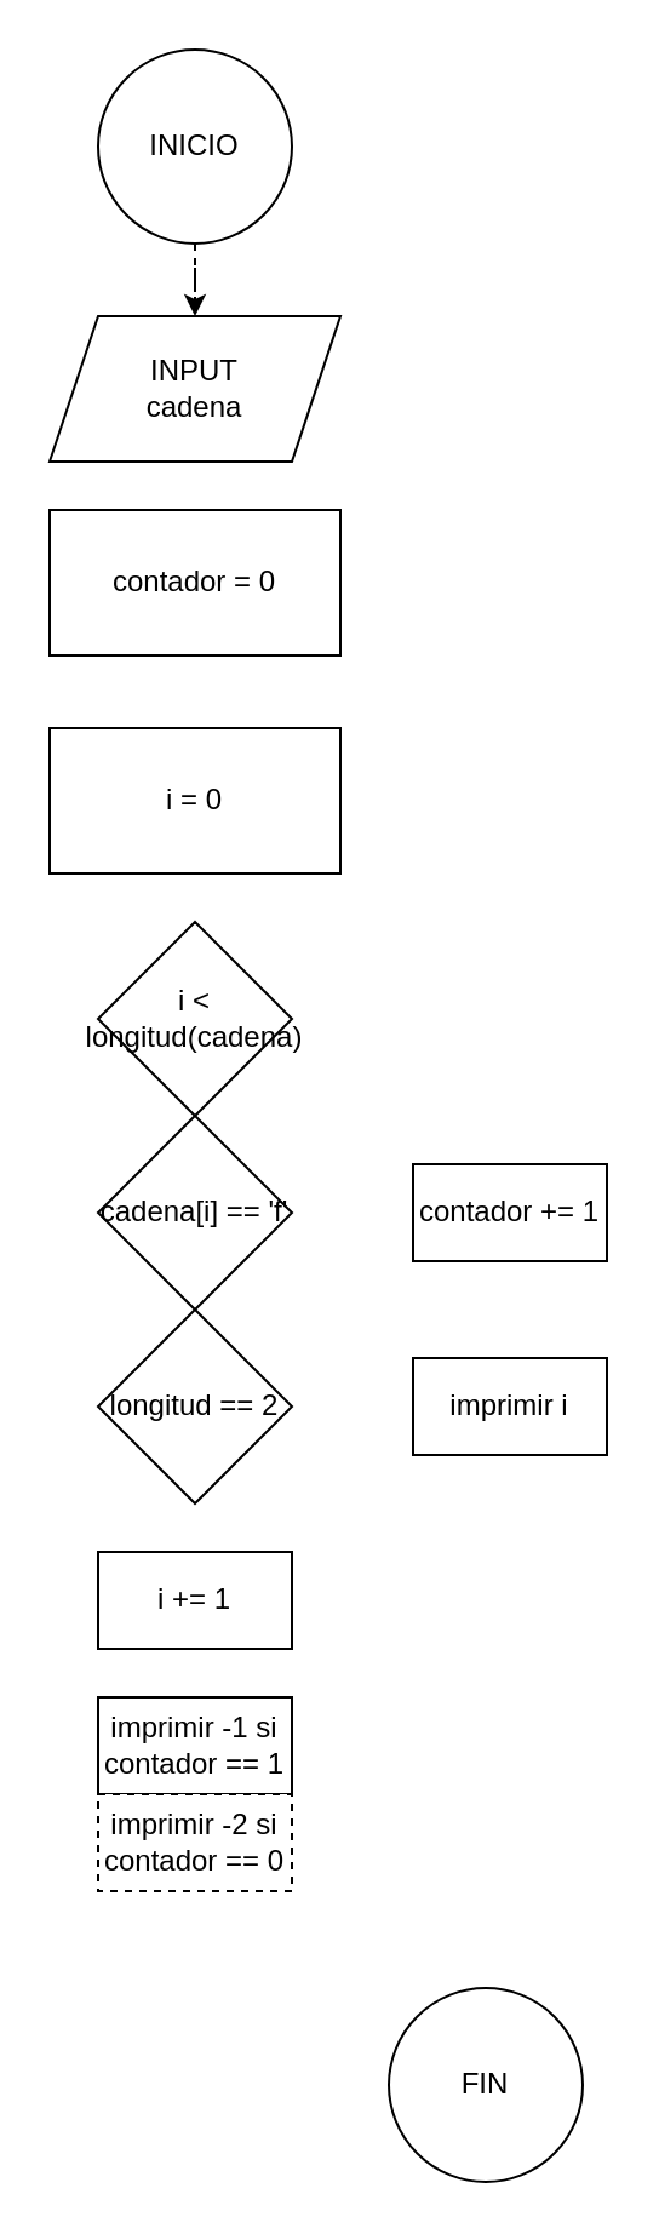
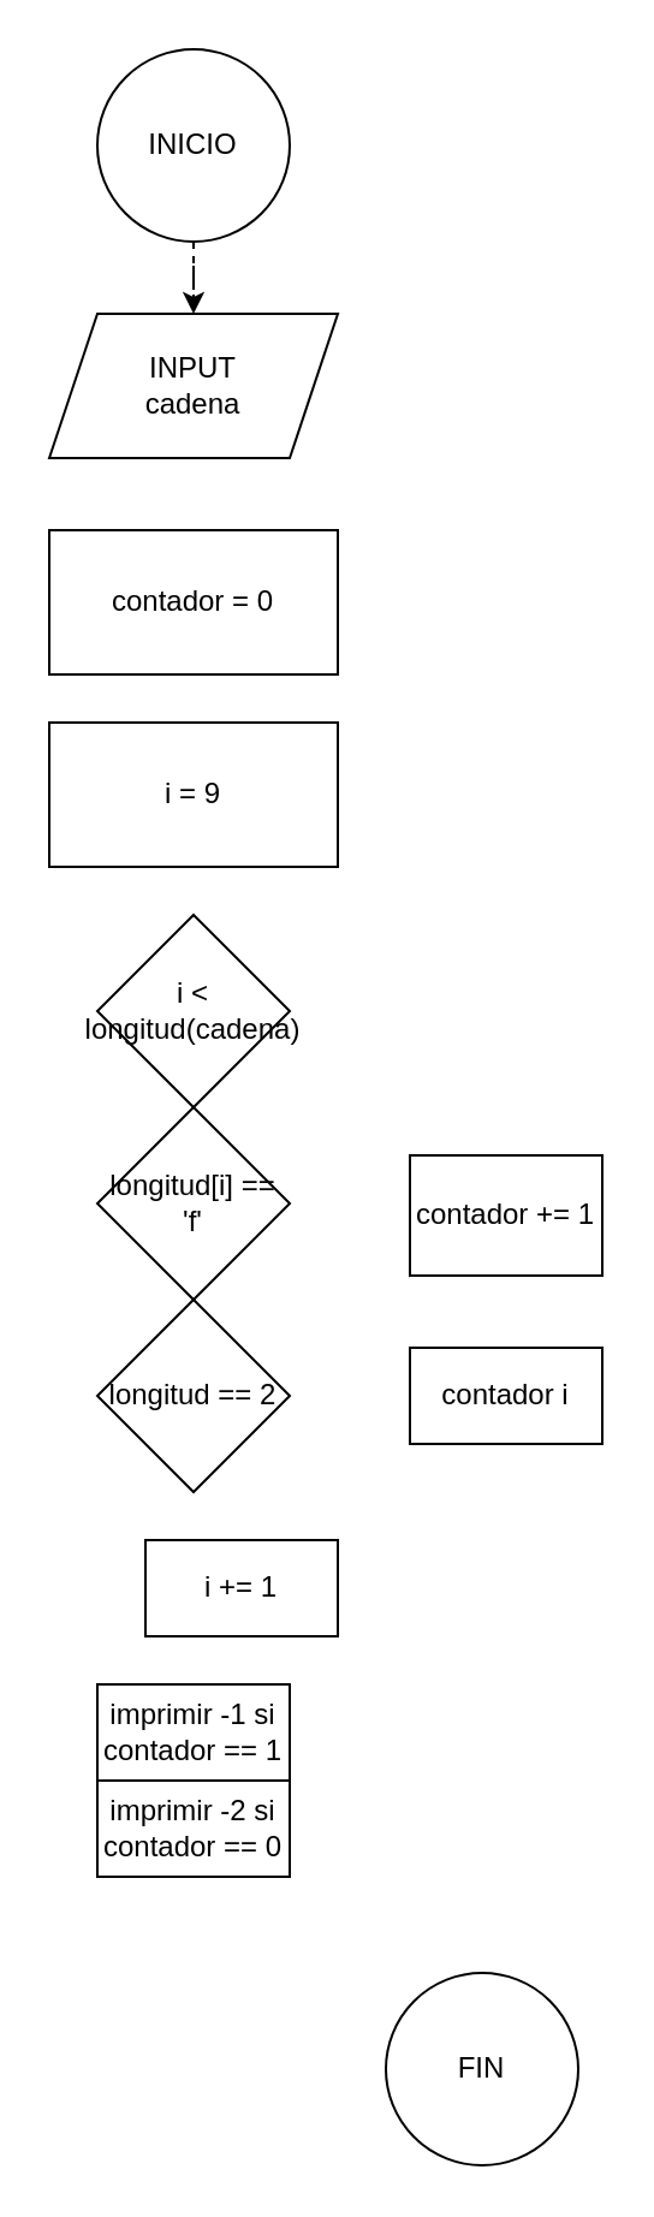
  <mxCell id="0" />
  <mxCell id="1" parent="0" />
  <mxCell id="2" value="" style="edgeStyle=orthogonalEdgeStyle;rounded=0;orthogonalLoop=1;jettySize=auto;html=1;dashed=1;" edge="1" parent="1" source="3" target="4"><mxGeometry relative="1" as="geometry" /></mxCell>
  <mxCell id="3" value="INICIO" style="ellipse;whiteSpace=wrap;html=1;" vertex="1" parent="1"><mxGeometry x="40" y="20" width="80" height="80" as="geometry" /></mxCell>
  <mxCell id="4" value="INPUT&lt;div&gt;cadena&lt;/div&gt;" style="shape=parallelogram;perimeter=parallelogramPerimeter;whiteSpace=wrap;html=1;fixedSize=1;" vertex="1" parent="1"><mxGeometry x="20" y="130" width="120" height="60" as="geometry" /></mxCell>
- <mxCell id="5" value="contador = 0" style="whiteSpace=wrap;html=1;" vertex="1" parent="1"><mxGeometry x="20" y="210" width="120" height="60" as="geometry" /></mxCell>
- <mxCell id="6" value="i = 0" style="whiteSpace=wrap;html=1;" vertex="1" parent="1"><mxGeometry x="20" y="300" width="120" height="60" as="geometry" /></mxCell>
+ <mxCell id="5" value="contador = 0" style="whiteSpace=wrap;html=1;" vertex="1" parent="1"><mxGeometry x="20" y="220" width="120" height="60" as="geometry" /></mxCell>
+ <mxCell id="6" value="i = 9" style="whiteSpace=wrap;html=1;" vertex="1" parent="1"><mxGeometry x="20" y="300" width="120" height="60" as="geometry" /></mxCell>
  <mxCell id="7" value="i &lt; longitud(cadena)" style="rhombus;whiteSpace=wrap;html=1;" vertex="1" parent="1"><mxGeometry x="40" y="380" width="80" height="80" as="geometry" /></mxCell>
- <mxCell id="8" value="cadena[i] == 'f'" style="rhombus;whiteSpace=wrap;html=1;" vertex="1" parent="1"><mxGeometry x="40" y="460" width="80" height="80" as="geometry" /></mxCell>
- <mxCell id="9" value="contador += 1" style="whiteSpace=wrap;html=1;" vertex="1" parent="1"><mxGeometry x="170" y="480" width="80" height="40" as="geometry" /></mxCell>
+ <mxCell id="8" value="longitud[i] == 'f'" style="rhombus;whiteSpace=wrap;html=1;" vertex="1" parent="1"><mxGeometry x="40" y="460" width="80" height="80" as="geometry" /></mxCell>
+ <mxCell id="9" value="contador += 1" style="whiteSpace=wrap;html=1;" vertex="1" parent="1"><mxGeometry x="170" y="480" width="80" height="50" as="geometry" /></mxCell>
  <mxCell id="10" value="longitud == 2" style="rhombus;whiteSpace=wrap;html=1;" vertex="1" parent="1"><mxGeometry x="40" y="540" width="80" height="80" as="geometry" /></mxCell>
- <mxCell id="11" value="imprimir i" style="whiteSpace=wrap;html=1;" vertex="1" parent="1"><mxGeometry x="170" y="560" width="80" height="40" as="geometry" /></mxCell>
- <mxCell id="12" value="i += 1" style="whiteSpace=wrap;html=1;" vertex="1" parent="1"><mxGeometry x="40" y="640" width="80" height="40" as="geometry" /></mxCell>
+ <mxCell id="11" value="contador i" style="whiteSpace=wrap;html=1;" vertex="1" parent="1"><mxGeometry x="170" y="560" width="80" height="40" as="geometry" /></mxCell>
+ <mxCell id="12" value="i += 1" style="whiteSpace=wrap;html=1;" vertex="1" parent="1"><mxGeometry x="60" y="640" width="80" height="40" as="geometry" /></mxCell>
  <mxCell id="13" value="imprimir -1 si contador == 1" style="whiteSpace=wrap;html=1;" vertex="1" parent="1"><mxGeometry x="40" y="700" width="80" height="40" as="geometry" /></mxCell>
- <mxCell id="14" value="imprimir -2 si contador == 0" style="whiteSpace=wrap;html=1;dashed=1;" vertex="1" parent="1"><mxGeometry x="40" y="740" width="80" height="40" as="geometry" /></mxCell>
+ <mxCell id="14" value="imprimir -2 si contador == 0" style="whiteSpace=wrap;html=1;" vertex="1" parent="1"><mxGeometry x="40" y="740" width="80" height="40" as="geometry" /></mxCell>
  <mxCell id="15" value="FIN" style="ellipse;whiteSpace=wrap;html=1;" vertex="1" parent="1"><mxGeometry x="160" y="820" width="80" height="80" as="geometry" /></mxCell>
